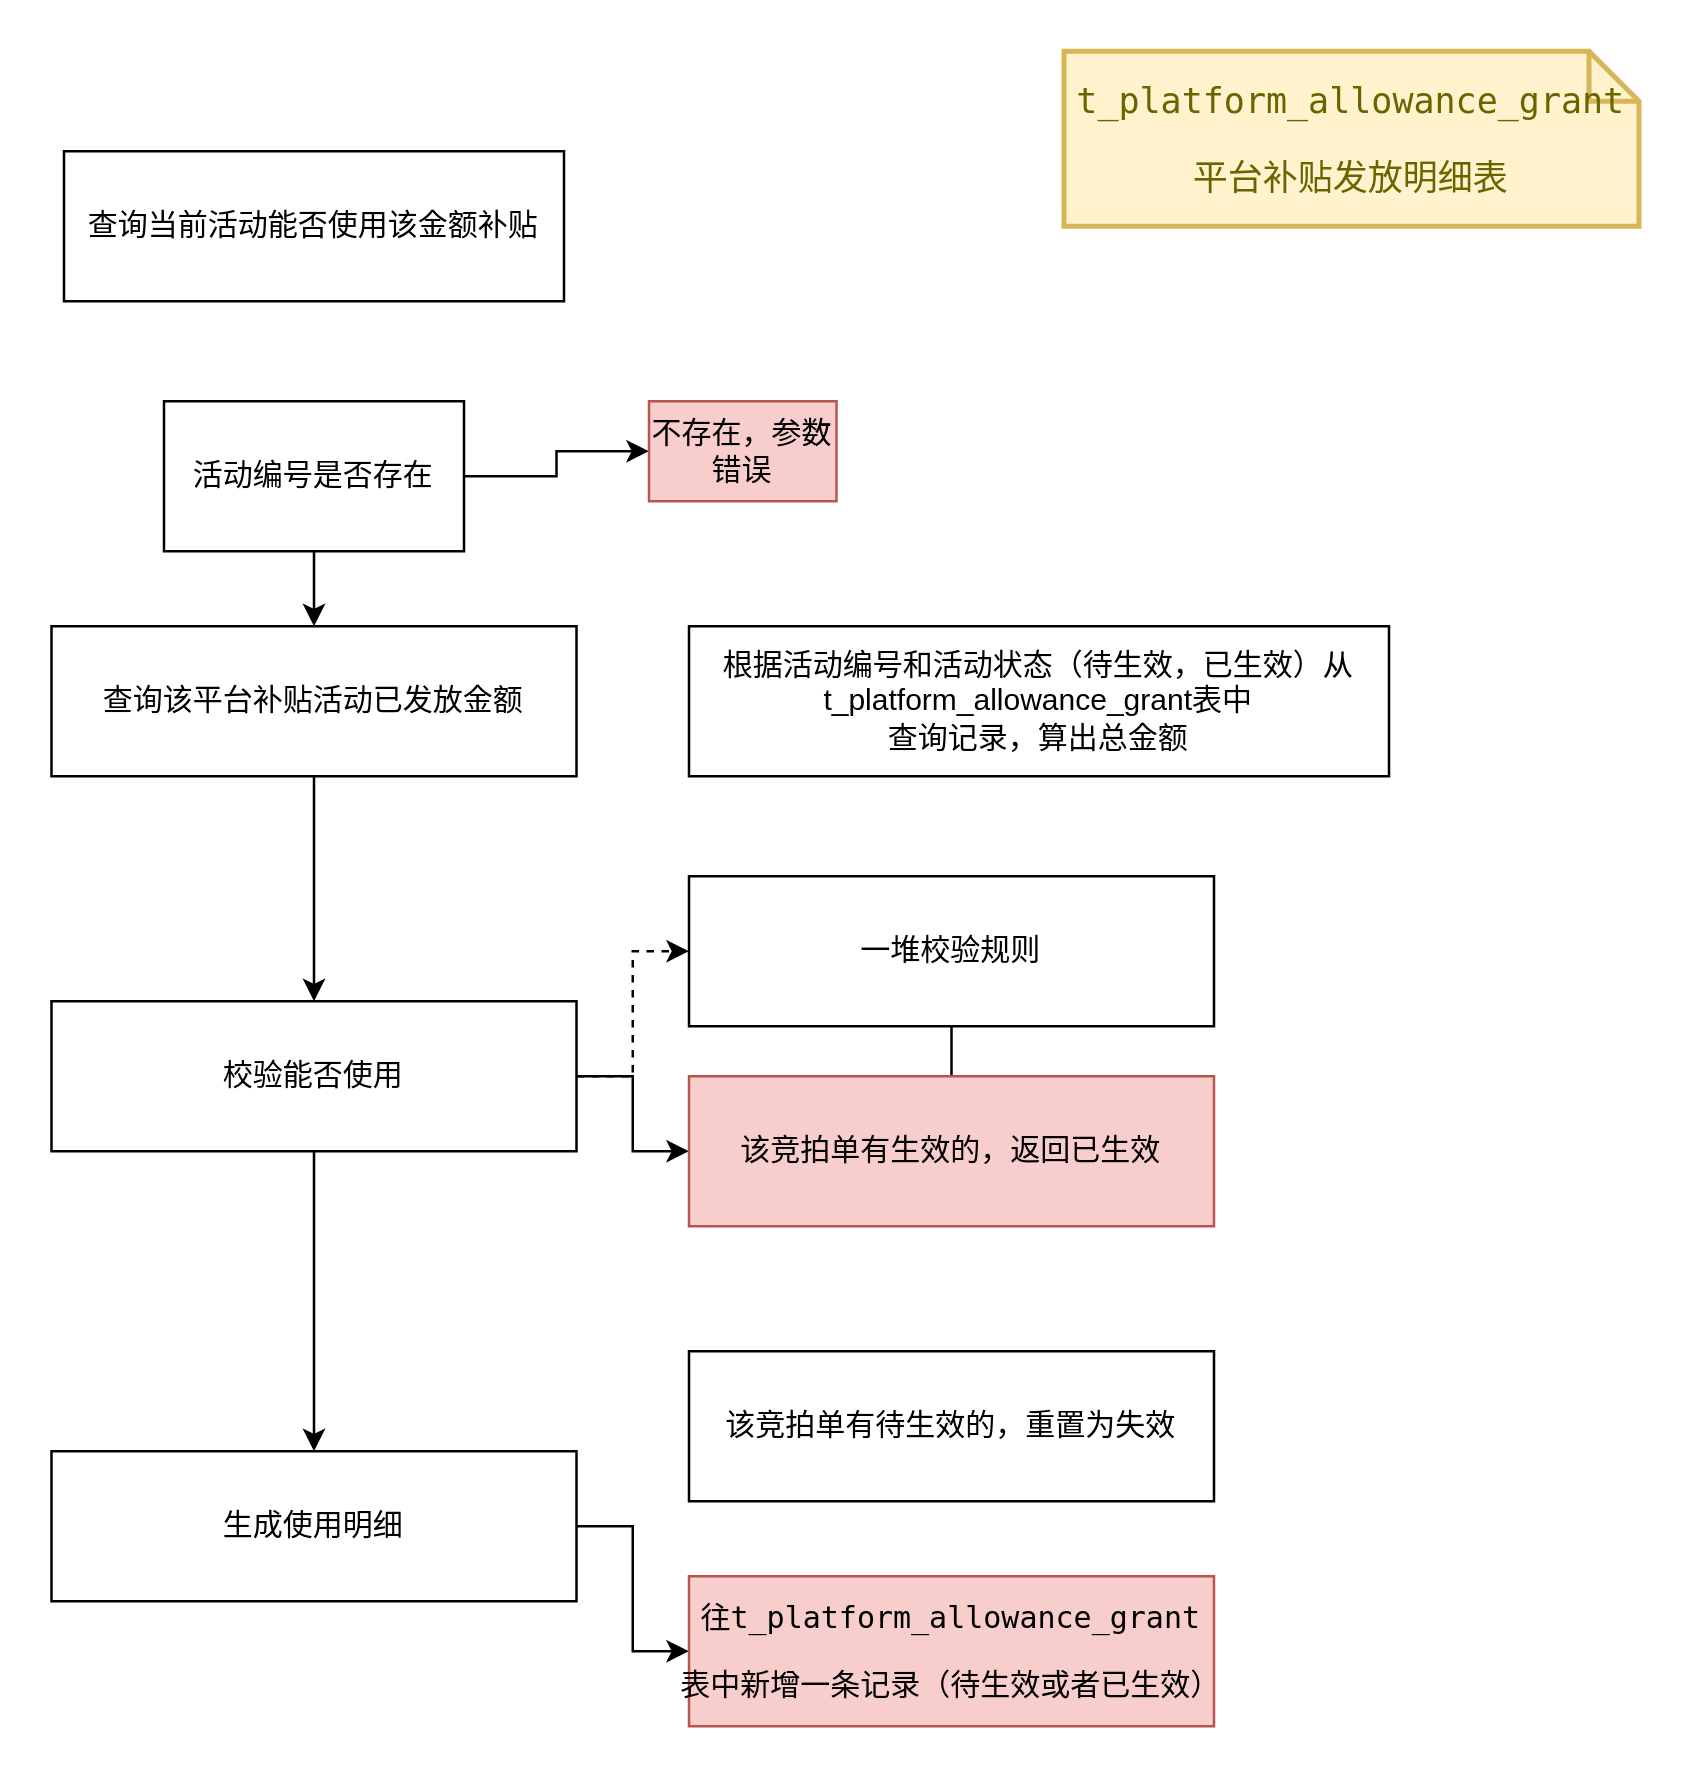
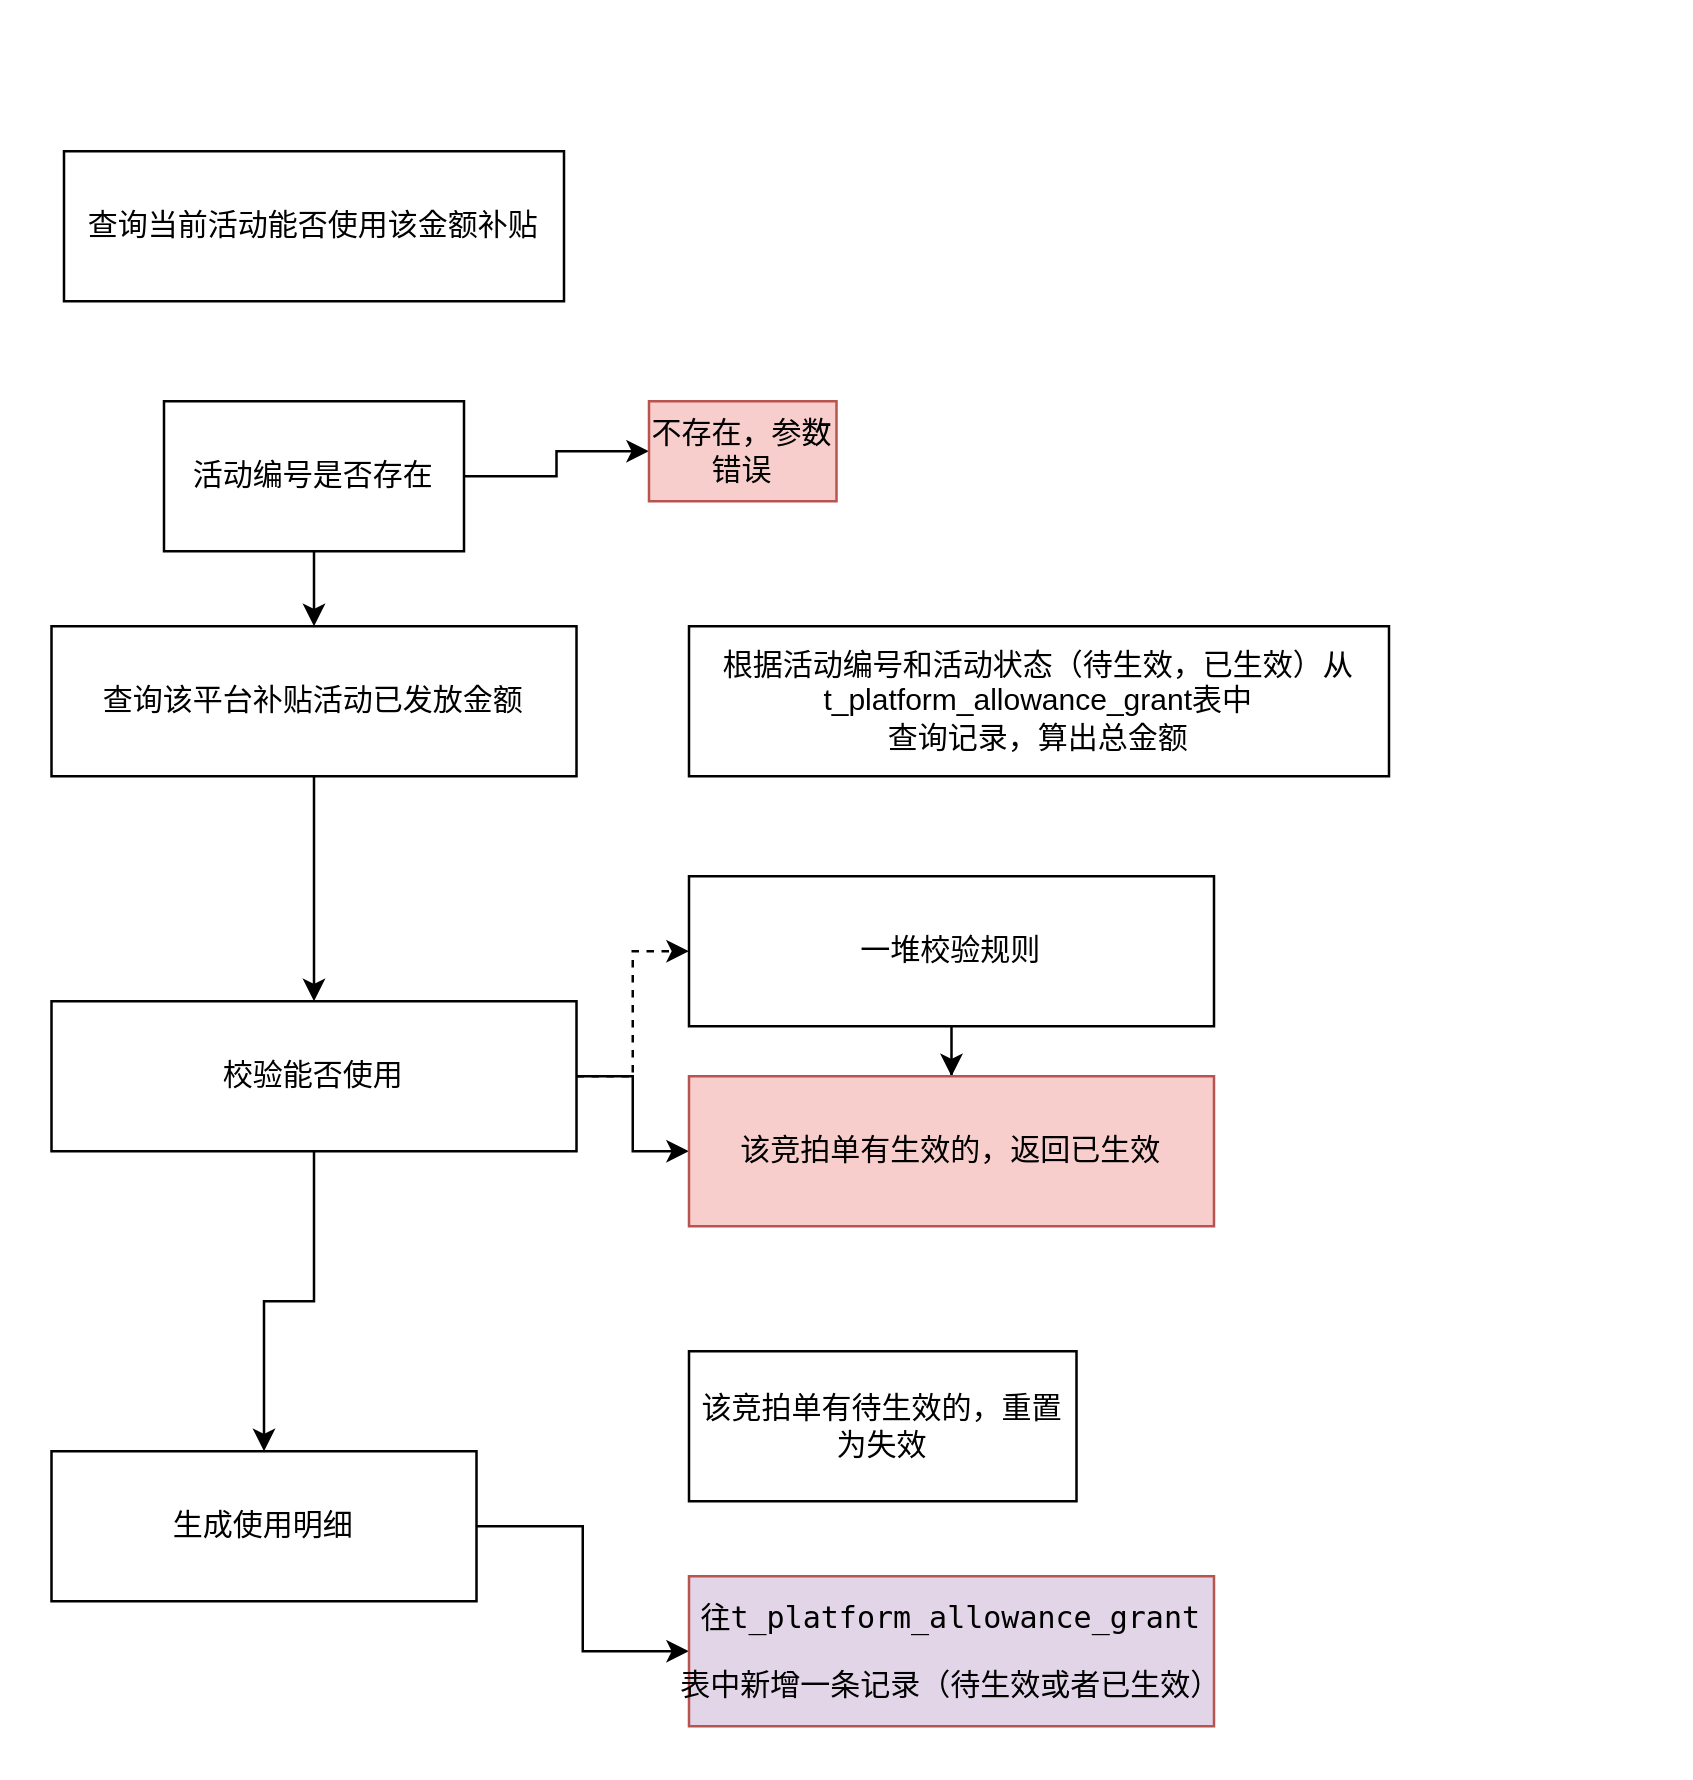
  <mxCell id="0" />
  <mxCell id="1" parent="0" />
  <mxCell id="2" value="&lt;pre&gt;查询当前活动能否使用该金额补贴&lt;/pre&gt;" style="rounded=0;whiteSpace=wrap;html=1;" parent="1" vertex="1"><mxGeometry x="25" y="60" width="200" height="60" as="geometry" /></mxCell>
  <mxCell id="3" value="" style="edgeStyle=orthogonalEdgeStyle;rounded=0;orthogonalLoop=1;jettySize=auto;html=1;" parent="1" source="5" target="8" edge="1"><mxGeometry relative="1" as="geometry" /></mxCell>
  <mxCell id="4" style="edgeStyle=orthogonalEdgeStyle;rounded=0;orthogonalLoop=1;jettySize=auto;html=1;exitX=1;exitY=0.5;exitDx=0;exitDy=0;entryX=0;entryY=0.5;entryDx=0;entryDy=0;" parent="1" source="5" target="6" edge="1"><mxGeometry relative="1" as="geometry" /></mxCell>
  <mxCell id="5" value="活动编号是否存在" style="rounded=0;whiteSpace=wrap;html=1;" parent="1" vertex="1"><mxGeometry x="65" y="160" width="120" height="60" as="geometry" /></mxCell>
  <mxCell id="6" value="不存在，参数错误" style="rounded=0;whiteSpace=wrap;html=1;fillColor=#f8cecc;strokeColor=#b85450;" parent="1" vertex="1"><mxGeometry x="259" y="160" width="75" height="40" as="geometry" /></mxCell>
  <mxCell id="7" value="" style="edgeStyle=orthogonalEdgeStyle;rounded=0;orthogonalLoop=1;jettySize=auto;html=1;" parent="1" source="8" target="14" edge="1"><mxGeometry relative="1" as="geometry" /></mxCell>
  <mxCell id="8" value="&lt;pre&gt;查询该平台补贴活动已发放金额&lt;/pre&gt;" style="rounded=0;whiteSpace=wrap;html=1;" parent="1" vertex="1"><mxGeometry x="20" y="250" width="210" height="60" as="geometry" /></mxCell>
  <mxCell id="9" value="根据活动编号和活动状态（待生效，已生效）从&lt;br&gt;t_platform_allowance_grant表中&lt;br&gt;查询记录，算出总金额" style="rounded=0;whiteSpace=wrap;html=1;" parent="1" vertex="1"><mxGeometry x="275" y="250" width="280" height="60" as="geometry" /></mxCell>
- <mxCell id="10" value="&lt;pre&gt;t_platform_allowance_grant&lt;/pre&gt;&lt;pre&gt;&lt;pre&gt;平台补贴发放明细表&lt;/pre&gt;&lt;/pre&gt;" style="shape=note;strokeWidth=2;fontSize=14;size=20;whiteSpace=wrap;html=1;fillColor=#fff2cc;strokeColor=#d6b656;fontColor=#666600;" parent="1" vertex="1"><mxGeometry x="425" y="20" width="230" height="70" as="geometry" /></mxCell>
  <mxCell id="11" value="" style="edgeStyle=orthogonalEdgeStyle;rounded=0;orthogonalLoop=1;jettySize=auto;html=1;" parent="1" source="14" target="18" edge="1"><mxGeometry relative="1" as="geometry" /></mxCell>
  <mxCell id="12" style="edgeStyle=orthogonalEdgeStyle;rounded=0;orthogonalLoop=1;jettySize=auto;html=1;exitX=1;exitY=0.5;exitDx=0;exitDy=0;entryX=0;entryY=0.5;entryDx=0;entryDy=0;dashed=1;" parent="1" source="14" target="16" edge="1"><mxGeometry relative="1" as="geometry" /></mxCell>
  <mxCell id="13" style="edgeStyle=orthogonalEdgeStyle;rounded=0;orthogonalLoop=1;jettySize=auto;html=1;exitX=1;exitY=0.5;exitDx=0;exitDy=0;entryX=0;entryY=0.5;entryDx=0;entryDy=0;" parent="1" source="14" target="19" edge="1"><mxGeometry relative="1" as="geometry" /></mxCell>
  <mxCell id="14" value="&lt;pre&gt;&lt;pre&gt;校验能否使用&lt;/pre&gt;&lt;/pre&gt;" style="rounded=0;whiteSpace=wrap;html=1;" parent="1" vertex="1"><mxGeometry x="20" y="400" width="210" height="60" as="geometry" /></mxCell>
- <mxCell id="15" value="" style="edgeStyle=orthogonalEdgeStyle;rounded=0;orthogonalLoop=1;jettySize=auto;html=1;endArrow=none;" parent="1" source="16" target="19" edge="1"><mxGeometry relative="1" as="geometry" /></mxCell>
+ <mxCell id="15" value="" style="edgeStyle=orthogonalEdgeStyle;rounded=0;orthogonalLoop=1;jettySize=auto;html=1;" parent="1" source="16" target="19" edge="1"><mxGeometry relative="1" as="geometry" /></mxCell>
  <mxCell id="16" value="一堆校验规则" style="rounded=0;whiteSpace=wrap;html=1;" parent="1" vertex="1"><mxGeometry x="275" y="350" width="210" height="60" as="geometry" /></mxCell>
  <mxCell id="17" style="edgeStyle=orthogonalEdgeStyle;rounded=0;orthogonalLoop=1;jettySize=auto;html=1;exitX=1;exitY=0.5;exitDx=0;exitDy=0;" parent="1" source="18" target="21" edge="1"><mxGeometry relative="1" as="geometry" /></mxCell>
- <mxCell id="18" value="&lt;pre&gt;&lt;pre&gt;生成使用明细&lt;/pre&gt;&lt;/pre&gt;" style="rounded=0;whiteSpace=wrap;html=1;" parent="1" vertex="1"><mxGeometry x="20" y="580" width="210" height="60" as="geometry" /></mxCell>
+ <mxCell id="18" value="&lt;pre&gt;&lt;pre&gt;生成使用明细&lt;/pre&gt;&lt;/pre&gt;" style="rounded=0;whiteSpace=wrap;html=1;" parent="1" vertex="1"><mxGeometry x="20" y="580" width="170" height="60" as="geometry" /></mxCell>
  <mxCell id="19" value="该竞拍单有生效的，返回已生效" style="rounded=0;whiteSpace=wrap;html=1;fillColor=#f8cecc;strokeColor=#b85450;" parent="1" vertex="1"><mxGeometry x="275" y="430" width="210" height="60" as="geometry" /></mxCell>
- <mxCell id="20" value="该竞拍单有待生效的，重置为失效" style="rounded=0;whiteSpace=wrap;html=1;" parent="1" vertex="1"><mxGeometry x="275" y="540" width="210" height="60" as="geometry" /></mxCell>
- <mxCell id="21" value="&lt;pre&gt;&lt;pre&gt;&lt;pre&gt;往t_platform_allowance_grant&lt;/pre&gt;&lt;pre&gt;表中新增一条记录（待生效或者已生效）&lt;/pre&gt;&lt;/pre&gt;&lt;/pre&gt;" style="rounded=0;whiteSpace=wrap;html=1;fillColor=#f8cecc;strokeColor=#b85450;" parent="1" vertex="1"><mxGeometry x="275" y="630" width="210" height="60" as="geometry" /></mxCell>
+ <mxCell id="20" value="该竞拍单有待生效的，重置为失效" style="rounded=0;whiteSpace=wrap;html=1;" parent="1" vertex="1"><mxGeometry x="275" y="540" width="155" height="60" as="geometry" /></mxCell>
+ <mxCell id="21" value="&lt;pre&gt;&lt;pre&gt;&lt;pre&gt;往t_platform_allowance_grant&lt;/pre&gt;&lt;pre&gt;表中新增一条记录（待生效或者已生效）&lt;/pre&gt;&lt;/pre&gt;&lt;/pre&gt;" style="rounded=0;whiteSpace=wrap;html=1;fillColor=#e1d5e7;strokeColor=#b85450;" parent="1" vertex="1"><mxGeometry x="275" y="630" width="210" height="60" as="geometry" /></mxCell>
